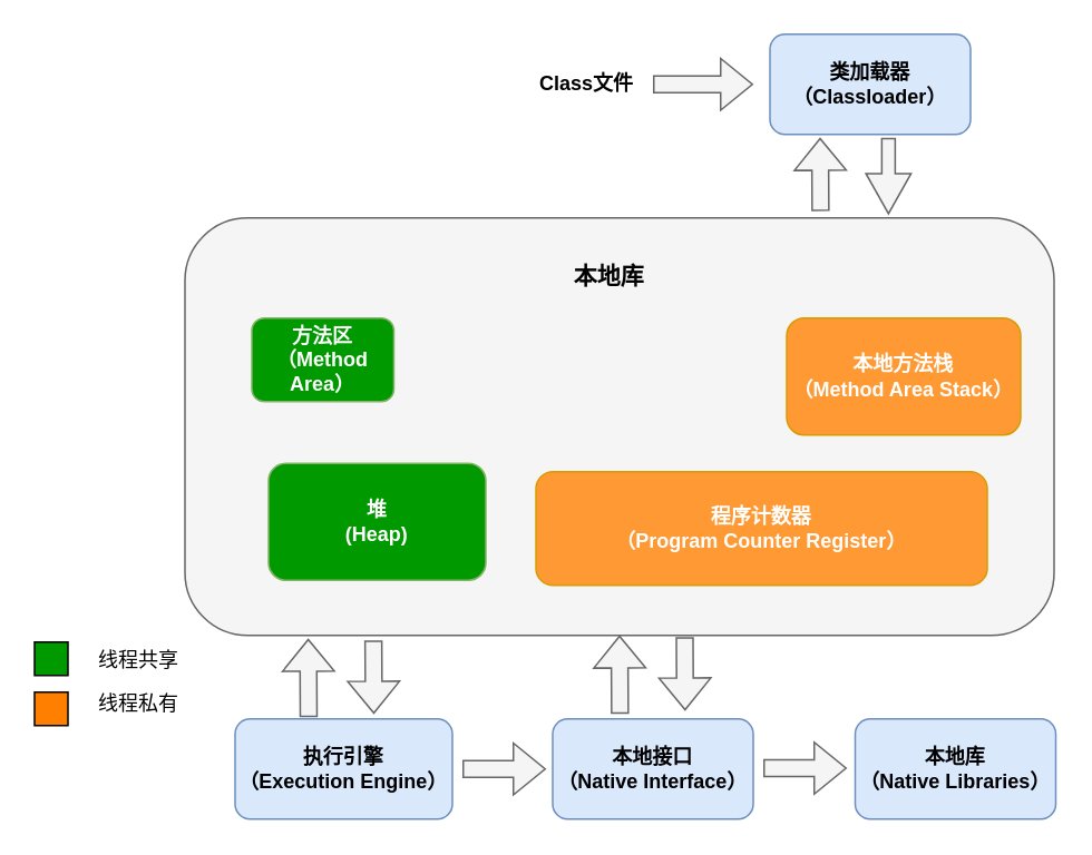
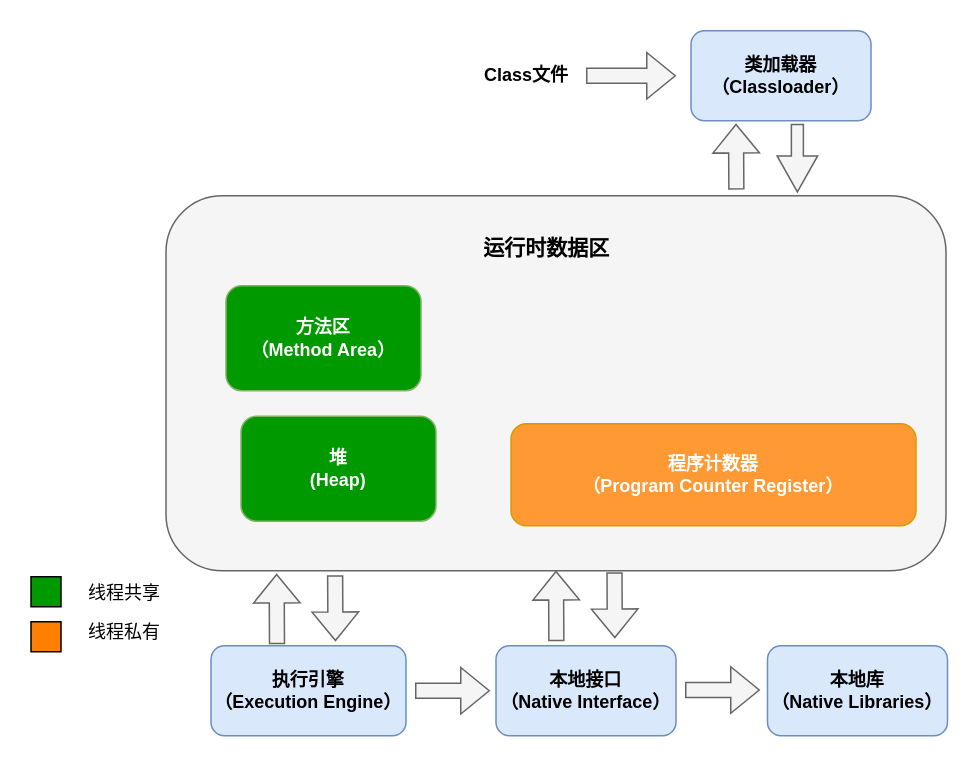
  <mxCell id="0" />
  <mxCell id="1" parent="0" />
  <mxCell id="2" value="" style="rounded=1;whiteSpace=wrap;html=1;fillColor=#f5f5f5;strokeColor=#666666;fontColor=#333333;" vertex="1" parent="1"><mxGeometry x="110" y="130" width="520" height="250" as="geometry" /></mxCell>
  <mxCell id="3" value="&lt;b&gt;类加载器&lt;/b&gt;&lt;div&gt;&lt;b&gt;（Classloader）&lt;/b&gt;&lt;/div&gt;" style="rounded=1;whiteSpace=wrap;html=1;fillColor=#dae8fc;strokeColor=#6c8ebf;" vertex="1" parent="1"><mxGeometry x="460" y="20" width="120" height="60" as="geometry" /></mxCell>
  <mxCell id="4" value="" style="shape=flexArrow;endArrow=classic;html=1;rounded=0;entryX=0.859;entryY=-0.014;entryDx=0;entryDy=0;entryPerimeter=0;endWidth=18;endSize=7.65;width=8;exitX=0.591;exitY=1;exitDx=0;exitDy=0;exitPerimeter=0;fillColor=#f5f5f5;strokeColor=#666666;" edge="1" parent="1"><mxGeometry width="50" height="50" relative="1" as="geometry"><mxPoint x="530.92" y="82" as="sourcePoint" /><mxPoint x="530.91" y="127.94" as="targetPoint" /></mxGeometry></mxCell>
  <mxCell id="5" value="" style="shape=flexArrow;endArrow=classic;html=1;rounded=0;entryX=0.25;entryY=1;entryDx=0;entryDy=0;exitX=0.776;exitY=-0.021;exitDx=0;exitDy=0;exitPerimeter=0;fillColor=#f5f5f5;strokeColor=#666666;" edge="1" parent="1"><mxGeometry width="50" height="50" relative="1" as="geometry"><mxPoint x="490.24" y="125.91" as="sourcePoint" /><mxPoint x="490" y="82" as="targetPoint" /></mxGeometry></mxCell>
  <mxCell id="6" value="" style="shape=flexArrow;endArrow=classic;html=1;rounded=0;fillColor=#f5f5f5;strokeColor=#666666;" edge="1" parent="1"><mxGeometry width="50" height="50" relative="1" as="geometry"><mxPoint x="390" y="50" as="sourcePoint" /><mxPoint x="450" y="50" as="targetPoint" /></mxGeometry></mxCell>
  <mxCell id="7" value="&lt;b&gt;Class文件&lt;/b&gt;" style="text;html=1;align=center;verticalAlign=middle;resizable=0;points=[];autosize=1;strokeColor=none;fillColor=none;" vertex="1" parent="1"><mxGeometry x="310" y="35" width="80" height="30" as="geometry" /></mxCell>
- <mxCell id="8" value="&lt;b&gt;&lt;font style=&quot;font-size: 14px;&quot;&gt;本地库&lt;/font&gt;&lt;/b&gt;" style="text;html=1;align=center;verticalAlign=middle;whiteSpace=wrap;rounded=0;" vertex="1" parent="1"><mxGeometry x="317" y="150" width="94" height="30" as="geometry" /></mxCell>
- <mxCell id="9" value="&lt;b&gt;&lt;font color=&quot;#ffffff&quot;&gt;方法区&lt;/font&gt;&lt;/b&gt;&lt;div&gt;&lt;b&gt;&lt;font color=&quot;#ffffff&quot;&gt;（Method Area）&lt;/font&gt;&lt;/b&gt;&lt;/div&gt;" style="rounded=1;whiteSpace=wrap;html=1;fillColor=#009900;strokeColor=#82b366;" vertex="1" parent="1"><mxGeometry x="150" y="190" width="85" height="50" as="geometry" /></mxCell>
+ <mxCell id="8" value="&lt;b&gt;&lt;font style=&quot;font-size: 14px;&quot;&gt;运行时数据区&lt;/font&gt;&lt;/b&gt;" style="text;html=1;align=center;verticalAlign=middle;whiteSpace=wrap;rounded=0;" vertex="1" parent="1"><mxGeometry x="317" y="150" width="94" height="30" as="geometry" /></mxCell>
+ <mxCell id="9" value="&lt;b&gt;&lt;font color=&quot;#ffffff&quot;&gt;方法区&lt;/font&gt;&lt;/b&gt;&lt;div&gt;&lt;b&gt;&lt;font color=&quot;#ffffff&quot;&gt;（Method Area）&lt;/font&gt;&lt;/b&gt;&lt;/div&gt;" style="rounded=1;whiteSpace=wrap;html=1;fillColor=#009900;strokeColor=#82b366;" vertex="1" parent="1"><mxGeometry x="150" y="190" width="130" height="70" as="geometry" /></mxCell>
  <mxCell id="10" value="&lt;font color=&quot;#ffffff&quot;&gt;&lt;b&gt;堆&lt;/b&gt;&lt;br&gt;&lt;/font&gt;&lt;div&gt;&lt;b&gt;&lt;font color=&quot;#ffffff&quot;&gt;(Heap)&lt;/font&gt;&lt;/b&gt;&lt;/div&gt;" style="rounded=1;whiteSpace=wrap;html=1;fillColor=#009900;strokeColor=#82b366;" vertex="1" parent="1"><mxGeometry x="160" y="277" width="130" height="70" as="geometry" /></mxCell>
- <mxCell id="11" value="&lt;b&gt;&lt;font color=&quot;#ffffff&quot;&gt;本地方法栈&lt;/font&gt;&lt;/b&gt;&lt;div&gt;&lt;b&gt;&lt;font color=&quot;#ffffff&quot;&gt;（Method Area Stack）&lt;/font&gt;&lt;/b&gt;&lt;/div&gt;" style="rounded=1;whiteSpace=wrap;html=1;fillColor=#FF9933;strokeColor=#d79b00;" vertex="1" parent="1"><mxGeometry x="470" y="190" width="140" height="70" as="geometry" /></mxCell>
- <mxCell id="12" value="&lt;b&gt;&lt;font color=&quot;#ffffff&quot;&gt;程序计数器&lt;/font&gt;&lt;/b&gt;&lt;div&gt;&lt;b&gt;&lt;font color=&quot;#ffffff&quot;&gt;（Program Counter Register）&lt;/font&gt;&lt;/b&gt;&lt;/div&gt;" style="rounded=1;whiteSpace=wrap;html=1;fillColor=#FF9933;strokeColor=#d79b00;" vertex="1" parent="1"><mxGeometry x="320" y="282" width="270" height="68" as="geometry" /></mxCell>
+ <mxCell id="12" value="&lt;b&gt;&lt;font color=&quot;#ffffff&quot;&gt;程序计数器&lt;/font&gt;&lt;/b&gt;&lt;div&gt;&lt;b&gt;&lt;font color=&quot;#ffffff&quot;&gt;（Program Counter Register）&lt;/font&gt;&lt;/b&gt;&lt;/div&gt;" style="rounded=1;whiteSpace=wrap;html=1;fillColor=#FF9933;strokeColor=#d79b00;" vertex="1" parent="1"><mxGeometry x="340" y="282" width="270" height="68" as="geometry" /></mxCell>
  <mxCell id="13" value="" style="rounded=0;whiteSpace=wrap;html=1;fillColor=#009900;" vertex="1" parent="1"><mxGeometry x="20" y="384" width="20" height="20" as="geometry" /></mxCell>
  <mxCell id="14" value="" style="rounded=0;whiteSpace=wrap;html=1;fillColor=#FF8000;" vertex="1" parent="1"><mxGeometry x="20" y="414" width="20" height="20" as="geometry" /></mxCell>
  <mxCell id="15" value="线程共享" style="text;html=1;align=center;verticalAlign=middle;resizable=0;points=[];autosize=1;strokeColor=none;fillColor=none;" vertex="1" parent="1"><mxGeometry x="47" y="380" width="70" height="30" as="geometry" /></mxCell>
  <mxCell id="16" value="线程私有" style="text;html=1;align=center;verticalAlign=middle;resizable=0;points=[];autosize=1;strokeColor=none;fillColor=none;" vertex="1" parent="1"><mxGeometry x="47" y="406" width="70" height="30" as="geometry" /></mxCell>
  <mxCell id="17" value="&lt;b&gt;执行引擎&lt;/b&gt;&lt;div&gt;&lt;b&gt;（Execution Engine）&lt;/b&gt;&lt;/div&gt;" style="rounded=1;whiteSpace=wrap;html=1;fillColor=#dae8fc;strokeColor=#6c8ebf;" vertex="1" parent="1"><mxGeometry x="140" y="430" width="130" height="60" as="geometry" /></mxCell>
  <mxCell id="18" value="&lt;b&gt;本地接口&lt;/b&gt;&lt;div&gt;&lt;b&gt;（Native Interface）&lt;/b&gt;&lt;/div&gt;" style="rounded=1;whiteSpace=wrap;html=1;fillColor=#dae8fc;strokeColor=#6c8ebf;" vertex="1" parent="1"><mxGeometry x="330" y="430" width="120" height="60" as="geometry" /></mxCell>
  <mxCell id="19" value="&lt;b&gt;本地库&lt;/b&gt;&lt;div&gt;&lt;b&gt;（Native Libraries）&lt;/b&gt;&lt;/div&gt;" style="rounded=1;whiteSpace=wrap;html=1;fillColor=#dae8fc;strokeColor=#6c8ebf;" vertex="1" parent="1"><mxGeometry x="511" y="430" width="120" height="60" as="geometry" /></mxCell>
  <mxCell id="20" value="" style="shape=flexArrow;endArrow=classic;html=1;rounded=0;exitX=0.238;exitY=1.012;exitDx=0;exitDy=0;exitPerimeter=0;entryX=0.7;entryY=-0.05;entryDx=0;entryDy=0;entryPerimeter=0;fillColor=#f5f5f5;strokeColor=#666666;" edge="1" parent="1"><mxGeometry width="50" height="50" relative="1" as="geometry"><mxPoint x="222.76" y="383" as="sourcePoint" /><mxPoint x="223" y="427" as="targetPoint" /></mxGeometry></mxCell>
  <mxCell id="21" value="" style="shape=flexArrow;endArrow=classic;html=1;rounded=0;entryX=0.138;entryY=1.012;entryDx=0;entryDy=0;entryPerimeter=0;fillColor=#f5f5f5;strokeColor=#666666;" edge="1" parent="1"><mxGeometry width="50" height="50" relative="1" as="geometry"><mxPoint x="184" y="429" as="sourcePoint" /><mxPoint x="183.76" y="382" as="targetPoint" /></mxGeometry></mxCell>
  <mxCell id="22" value="" style="shape=flexArrow;endArrow=classic;html=1;rounded=0;exitX=0.238;exitY=1.012;exitDx=0;exitDy=0;exitPerimeter=0;entryX=0.7;entryY=-0.05;entryDx=0;entryDy=0;entryPerimeter=0;fillColor=#f5f5f5;strokeColor=#666666;" edge="1" parent="1"><mxGeometry width="50" height="50" relative="1" as="geometry"><mxPoint x="409" y="381" as="sourcePoint" /><mxPoint x="409.24" y="425" as="targetPoint" /></mxGeometry></mxCell>
  <mxCell id="23" value="" style="shape=flexArrow;endArrow=classic;html=1;rounded=0;entryX=0.138;entryY=1.012;entryDx=0;entryDy=0;entryPerimeter=0;fillColor=#f5f5f5;strokeColor=#666666;" edge="1" parent="1"><mxGeometry width="50" height="50" relative="1" as="geometry"><mxPoint x="370.24" y="427" as="sourcePoint" /><mxPoint x="370" y="380" as="targetPoint" /></mxGeometry></mxCell>
  <mxCell id="24" value="" style="shape=flexArrow;endArrow=classic;html=1;rounded=0;fillColor=#f5f5f5;strokeColor=#666666;" edge="1" parent="1"><mxGeometry width="50" height="50" relative="1" as="geometry"><mxPoint x="276" y="460" as="sourcePoint" /><mxPoint x="326" y="460" as="targetPoint" /></mxGeometry></mxCell>
  <mxCell id="25" value="" style="shape=flexArrow;endArrow=classic;html=1;rounded=0;fillColor=#f5f5f5;strokeColor=#666666;" edge="1" parent="1"><mxGeometry width="50" height="50" relative="1" as="geometry"><mxPoint x="456" y="459.5" as="sourcePoint" /><mxPoint x="506" y="459.5" as="targetPoint" /></mxGeometry></mxCell>
